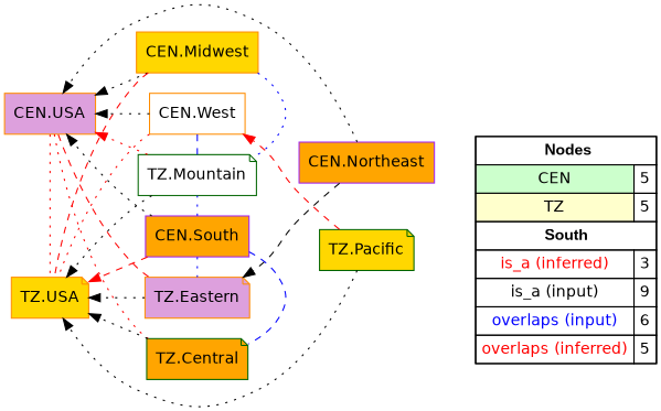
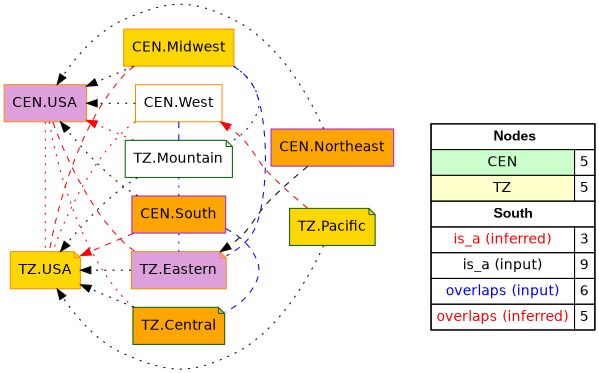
  digraph {
    rankdir=RL
    node [fillcolor=white fontname=helvetica shape=box style=filled color=darkorange]
    edge [arrowhead=normal color="#000000" constraint=true penwidth=1 style=dotted]
    n1 [label=<   <TABLE BORDER="0" CELLBORDER="1" CELLSPACING="0" CELLPADDING="4">  <TR> <TD COLSPAN="2"><font face="Arial Black"> Nodes</font></TD> </TR>  <TR>   <TD bgcolor="#CCFFCC" fontname="helvetica">CEN</TD>   <TD>5</TD>   </TR>  <TR>   <TD bgcolor="#FFFFCC" fontname="helvetica">TZ</TD>   <TD>5</TD>   </TR>  <TR> <TD COLSPAN="2"><font face = "Arial Black"> South </font></TD> </TR>  <TR>   <TD><font color ="#FF0000">is_a (inferred)</font></TD><TD>3</TD> </TR> <TR>   <TD><font color ="#000000">is_a (input)</font></TD><TD>9</TD> </TR> <TR>   <TD><font color ="#0000FF">overlaps (input)</font></TD><TD>6</TD> </TR> <TR>   <TD><font color ="#FF0000">overlaps (inferred)</font></TD><TD>5</TD> </TR> </TABLE>   > margin=0 color=""]
    "CEN.Midwest" [fillcolor=gold]
    "CEN.USA" [fillcolor=plum]
    "TZ.Eastern" [fillcolor=plum shape=note]
    "TZ.USA" [fillcolor=gold shape=note]
    "TZ.Mountain" [color=darkgreen shape=note]
    "TZ.Central" [color=darkgreen fillcolor=orange shape=note]
    "CEN.Northeast" [color=purple fillcolor=orange]
    "CEN.West"
    "CEN.South" [color=purple fillcolor=orange]
    "TZ.Pacific" [color=darkgreen fillcolor=gold shape=note]
    subgraph sub_1 {
      rank=source
      n1
    }
    "CEN.Midwest" -> "CEN.USA"
+   "CEN.Midwest" -> "TZ.Eastern" [arrowhead=none color="#0000FF" constraint=false style=dashed]
    "CEN.Midwest" -> "TZ.USA" [arrowhead=none color="#FF0000" constraint=false style=dashed]
    "CEN.Midwest" -> "TZ.Mountain" [arrowhead=none color="#0000FF" constraint=false]
    "CEN.USA" -> "TZ.Eastern" [arrowhead=none color="#FF0000" constraint=false style=dashed]
    "CEN.USA" -> "TZ.USA" [arrowhead=none color="#FF0000" constraint=false]
    "CEN.USA" -> "TZ.Central" [arrowhead=none color="#FF0000" constraint=false]
    "TZ.Eastern" -> "TZ.USA"
    "TZ.Mountain" -> "CEN.USA" [color="#FF0000"]
    "TZ.Mountain" -> "TZ.USA"
    "TZ.Central" -> "TZ.USA"
    "CEN.Northeast" -> "CEN.USA"
    "CEN.Northeast" -> "TZ.Eastern" [style=dashed]
    "CEN.West" -> "CEN.USA"
    "CEN.West" -> "TZ.USA" [arrowhead=none color="#FF0000" constraint=false]
    "CEN.West" -> "TZ.Mountain" [arrowhead=none color="#0000FF" constraint=false style=dashed]
    "CEN.South" -> "CEN.USA"
    "CEN.South" -> "TZ.Eastern" [arrowhead=none color="#0000FF" constraint=false]
    "CEN.South" -> "TZ.USA" [color="#FF0000" style=dashed]
    "CEN.South" -> "TZ.Mountain" [arrowhead=none color="#0000FF" constraint=false]
    "CEN.South" -> "TZ.Central" [arrowhead=none color="#0000FF" constraint=false style=dashed]
    "TZ.Pacific" -> "TZ.USA"
    "TZ.Pacific" -> "CEN.West" [color="#FF0000" style=dashed]
  }
